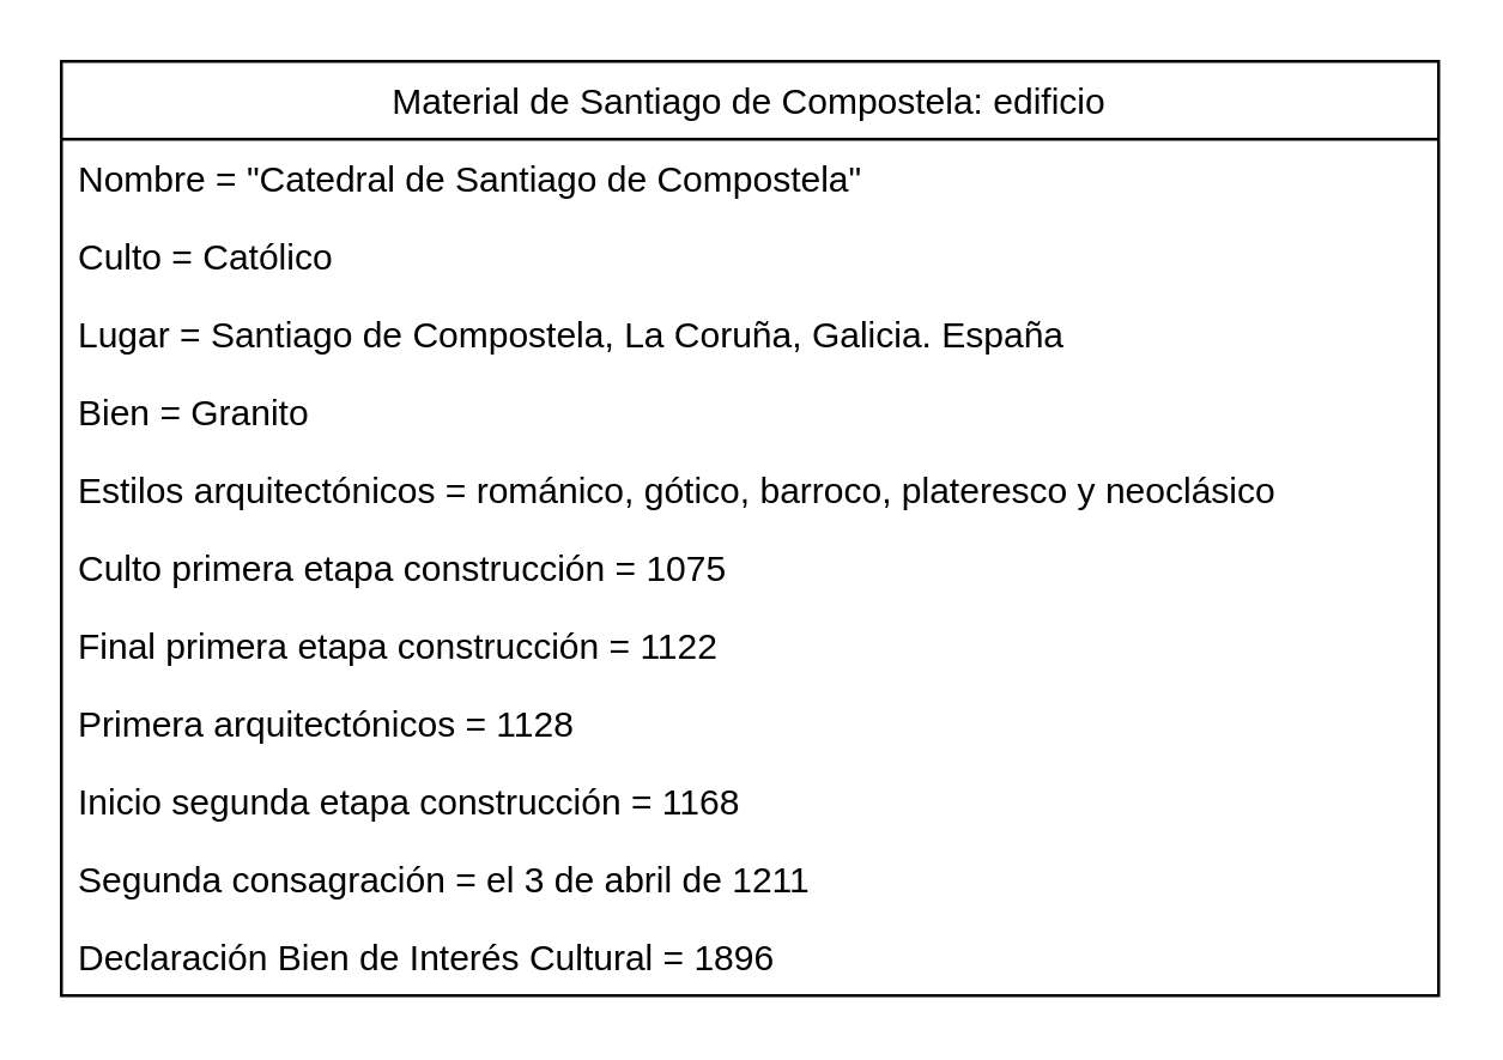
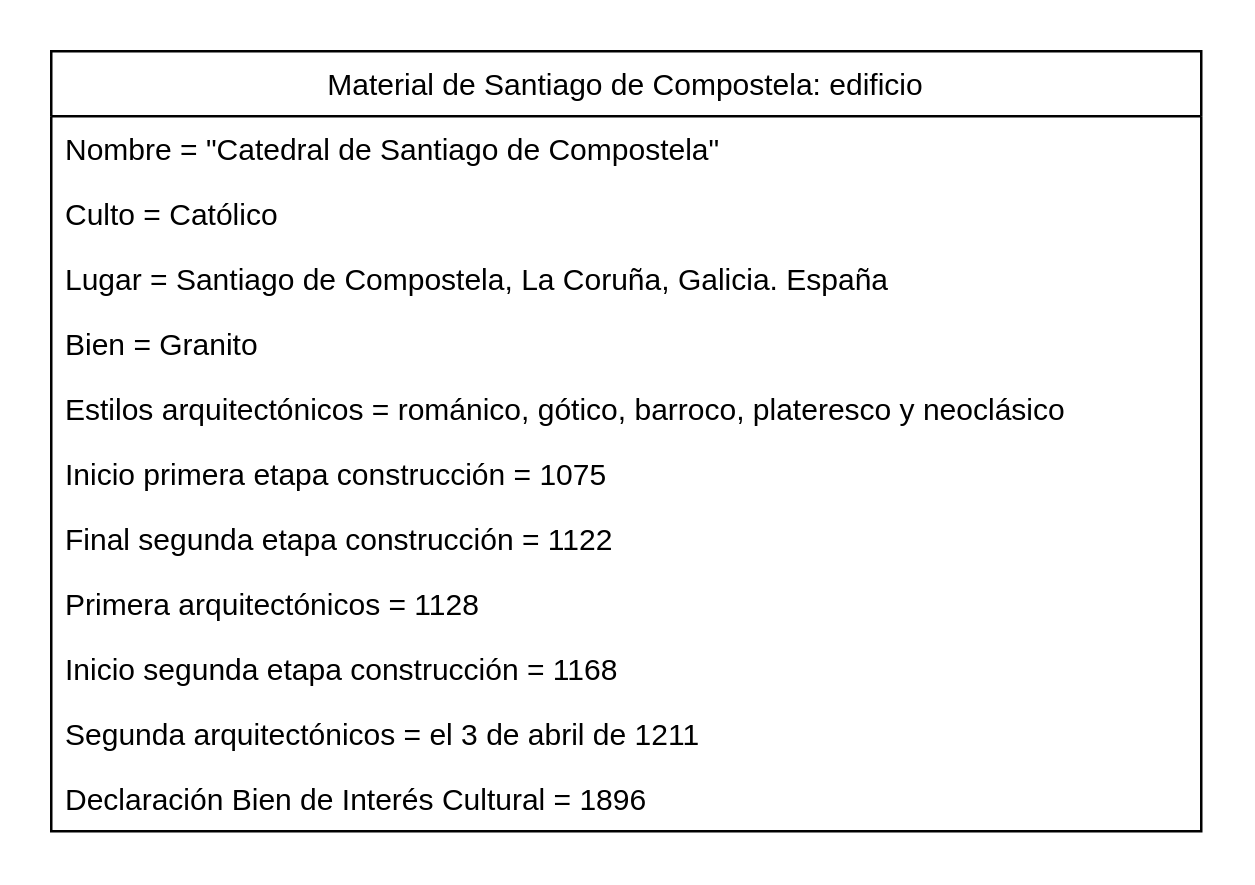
  <mxCell id="0" />
  <mxCell id="1" parent="0" />
  <mxCell id="2" value="Material de Santiago de Compostela: edificio" style="swimlane;fontStyle=0;childLayout=stackLayout;horizontal=1;startSize=26;fillColor=none;horizontalStack=0;resizeParent=1;resizeParentMax=0;resizeLast=0;collapsible=1;marginBottom=0;" vertex="1" parent="1"><mxGeometry x="20" y="20" width="460" height="312" as="geometry" /></mxCell>
  <mxCell id="3" value="Nombre = &quot;Catedral de Santiago de Compostela&quot;" style="text;strokeColor=none;fillColor=none;align=left;verticalAlign=top;spacingLeft=4;spacingRight=4;overflow=hidden;rotatable=0;points=[[0,0.5],[1,0.5]];portConstraint=eastwest;" vertex="1" parent="2"><mxGeometry y="26" width="460" height="26" as="geometry" /></mxCell>
  <mxCell id="4" value="Culto = Católico" style="text;strokeColor=none;fillColor=none;align=left;verticalAlign=top;spacingLeft=4;spacingRight=4;overflow=hidden;rotatable=0;points=[[0,0.5],[1,0.5]];portConstraint=eastwest;" vertex="1" parent="2"><mxGeometry y="52" width="460" height="26" as="geometry" /></mxCell>
  <mxCell id="5" value="Lugar = Santiago de Compostela, La Coruña, Galicia. España" style="text;strokeColor=none;fillColor=none;align=left;verticalAlign=top;spacingLeft=4;spacingRight=4;overflow=hidden;rotatable=0;points=[[0,0.5],[1,0.5]];portConstraint=eastwest;" vertex="1" parent="2"><mxGeometry y="78" width="460" height="26" as="geometry" /></mxCell>
  <mxCell id="6" value="Bien = Granito" style="text;strokeColor=none;fillColor=none;align=left;verticalAlign=top;spacingLeft=4;spacingRight=4;overflow=hidden;rotatable=0;points=[[0,0.5],[1,0.5]];portConstraint=eastwest;" vertex="1" parent="2"><mxGeometry y="104" width="460" height="26" as="geometry" /></mxCell>
  <mxCell id="7" value="Estilos arquitectónicos = románico, gótico, barroco, plateresco y neoclásico" style="text;strokeColor=none;fillColor=none;align=left;verticalAlign=top;spacingLeft=4;spacingRight=4;overflow=hidden;rotatable=0;points=[[0,0.5],[1,0.5]];portConstraint=eastwest;" vertex="1" parent="2"><mxGeometry y="130" width="460" height="26" as="geometry" /></mxCell>
- <mxCell id="8" value="Culto primera etapa construcción = 1075" style="text;strokeColor=none;fillColor=none;align=left;verticalAlign=top;spacingLeft=4;spacingRight=4;overflow=hidden;rotatable=0;points=[[0,0.5],[1,0.5]];portConstraint=eastwest;" vertex="1" parent="2"><mxGeometry y="156" width="460" height="26" as="geometry" /></mxCell>
- <mxCell id="9" value="Final primera etapa construcción = 1122" style="text;strokeColor=none;fillColor=none;align=left;verticalAlign=top;spacingLeft=4;spacingRight=4;overflow=hidden;rotatable=0;points=[[0,0.5],[1,0.5]];portConstraint=eastwest;" vertex="1" parent="2"><mxGeometry y="182" width="460" height="26" as="geometry" /></mxCell>
+ <mxCell id="8" value="Inicio primera etapa construcción = 1075" style="text;strokeColor=none;fillColor=none;align=left;verticalAlign=top;spacingLeft=4;spacingRight=4;overflow=hidden;rotatable=0;points=[[0,0.5],[1,0.5]];portConstraint=eastwest;" vertex="1" parent="2"><mxGeometry y="156" width="460" height="26" as="geometry" /></mxCell>
+ <mxCell id="9" value="Final segunda etapa construcción = 1122" style="text;strokeColor=none;fillColor=none;align=left;verticalAlign=top;spacingLeft=4;spacingRight=4;overflow=hidden;rotatable=0;points=[[0,0.5],[1,0.5]];portConstraint=eastwest;" vertex="1" parent="2"><mxGeometry y="182" width="460" height="26" as="geometry" /></mxCell>
  <mxCell id="10" value="Primera arquitectónicos = 1128" style="text;strokeColor=none;fillColor=none;align=left;verticalAlign=top;spacingLeft=4;spacingRight=4;overflow=hidden;rotatable=0;points=[[0,0.5],[1,0.5]];portConstraint=eastwest;" vertex="1" parent="2"><mxGeometry y="208" width="460" height="26" as="geometry" /></mxCell>
  <mxCell id="11" value="Inicio segunda etapa construcción = 1168" style="text;strokeColor=none;fillColor=none;align=left;verticalAlign=top;spacingLeft=4;spacingRight=4;overflow=hidden;rotatable=0;points=[[0,0.5],[1,0.5]];portConstraint=eastwest;" vertex="1" parent="2"><mxGeometry y="234" width="460" height="26" as="geometry" /></mxCell>
- <mxCell id="12" value="Segunda consagración = el 3 de abril de 1211" style="text;strokeColor=none;fillColor=none;align=left;verticalAlign=top;spacingLeft=4;spacingRight=4;overflow=hidden;rotatable=0;points=[[0,0.5],[1,0.5]];portConstraint=eastwest;" vertex="1" parent="2"><mxGeometry y="260" width="460" height="26" as="geometry" /></mxCell>
+ <mxCell id="12" value="Segunda arquitectónicos = el 3 de abril de 1211" style="text;strokeColor=none;fillColor=none;align=left;verticalAlign=top;spacingLeft=4;spacingRight=4;overflow=hidden;rotatable=0;points=[[0,0.5],[1,0.5]];portConstraint=eastwest;" vertex="1" parent="2"><mxGeometry y="260" width="460" height="26" as="geometry" /></mxCell>
  <mxCell id="13" value="Declaración Bien de Interés Cultural = 1896" style="text;strokeColor=none;fillColor=none;align=left;verticalAlign=top;spacingLeft=4;spacingRight=4;overflow=hidden;rotatable=0;points=[[0,0.5],[1,0.5]];portConstraint=eastwest;" vertex="1" parent="2"><mxGeometry y="286" width="460" height="26" as="geometry" /></mxCell>
